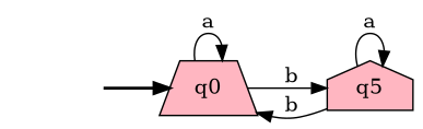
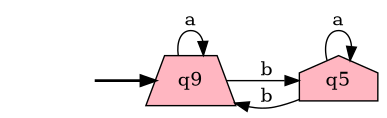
  digraph {
    rankdir=LR
    node [style=filled fillcolor=lightpink]
    fake [style=invisible fillcolor=""]
-   q0 [root=true shape=trapezium]
+   q0 [root=true shape=trapezium label=q9]
    n3 [label=q5 shape=house]
    fake -> q0 [style=bold]
    q0 -> q0 [label=a]
    q0 -> n3 [label=b]
    n3 -> q0 [label=b]
    n3 -> n3 [label=a]
  }
